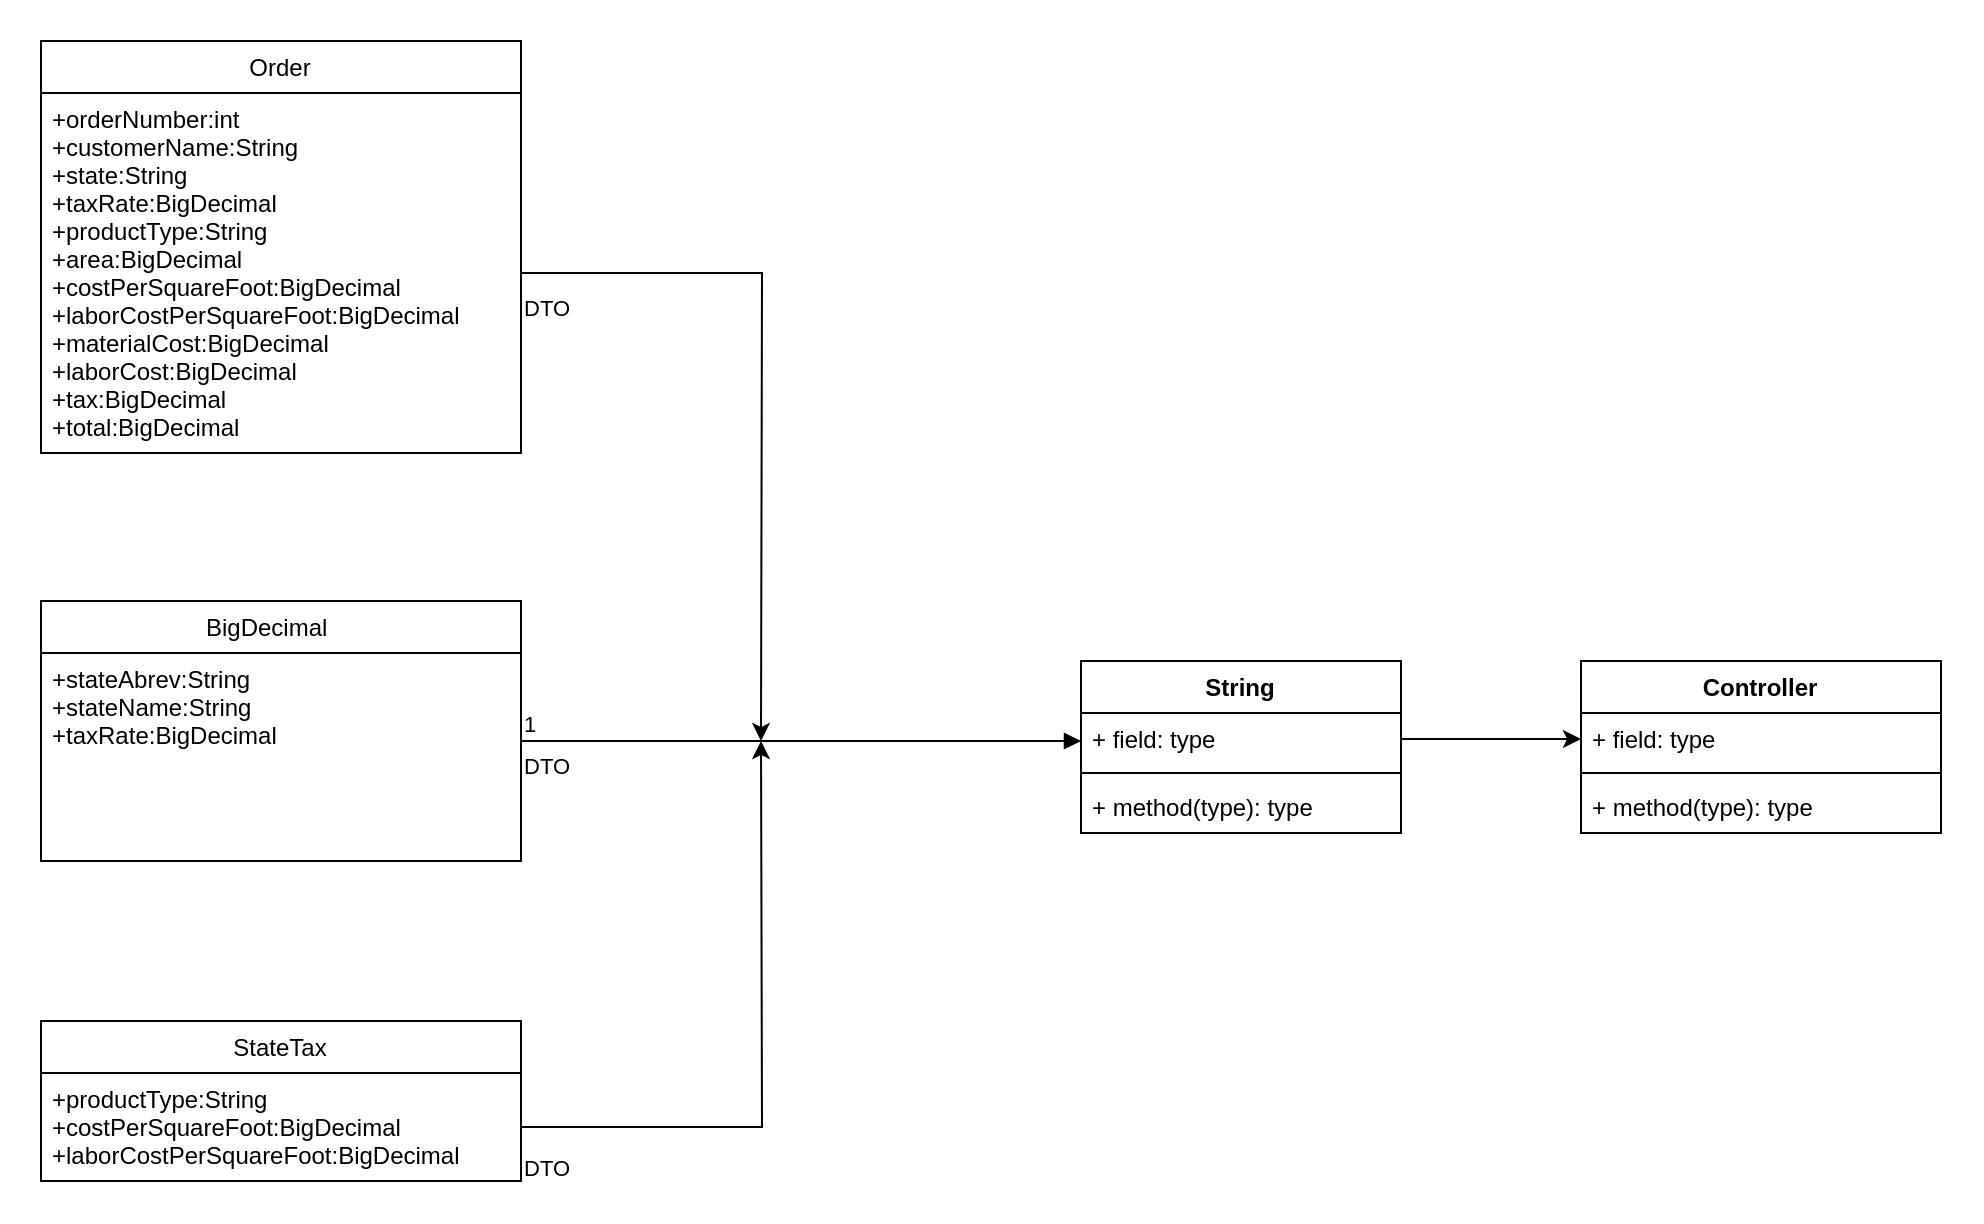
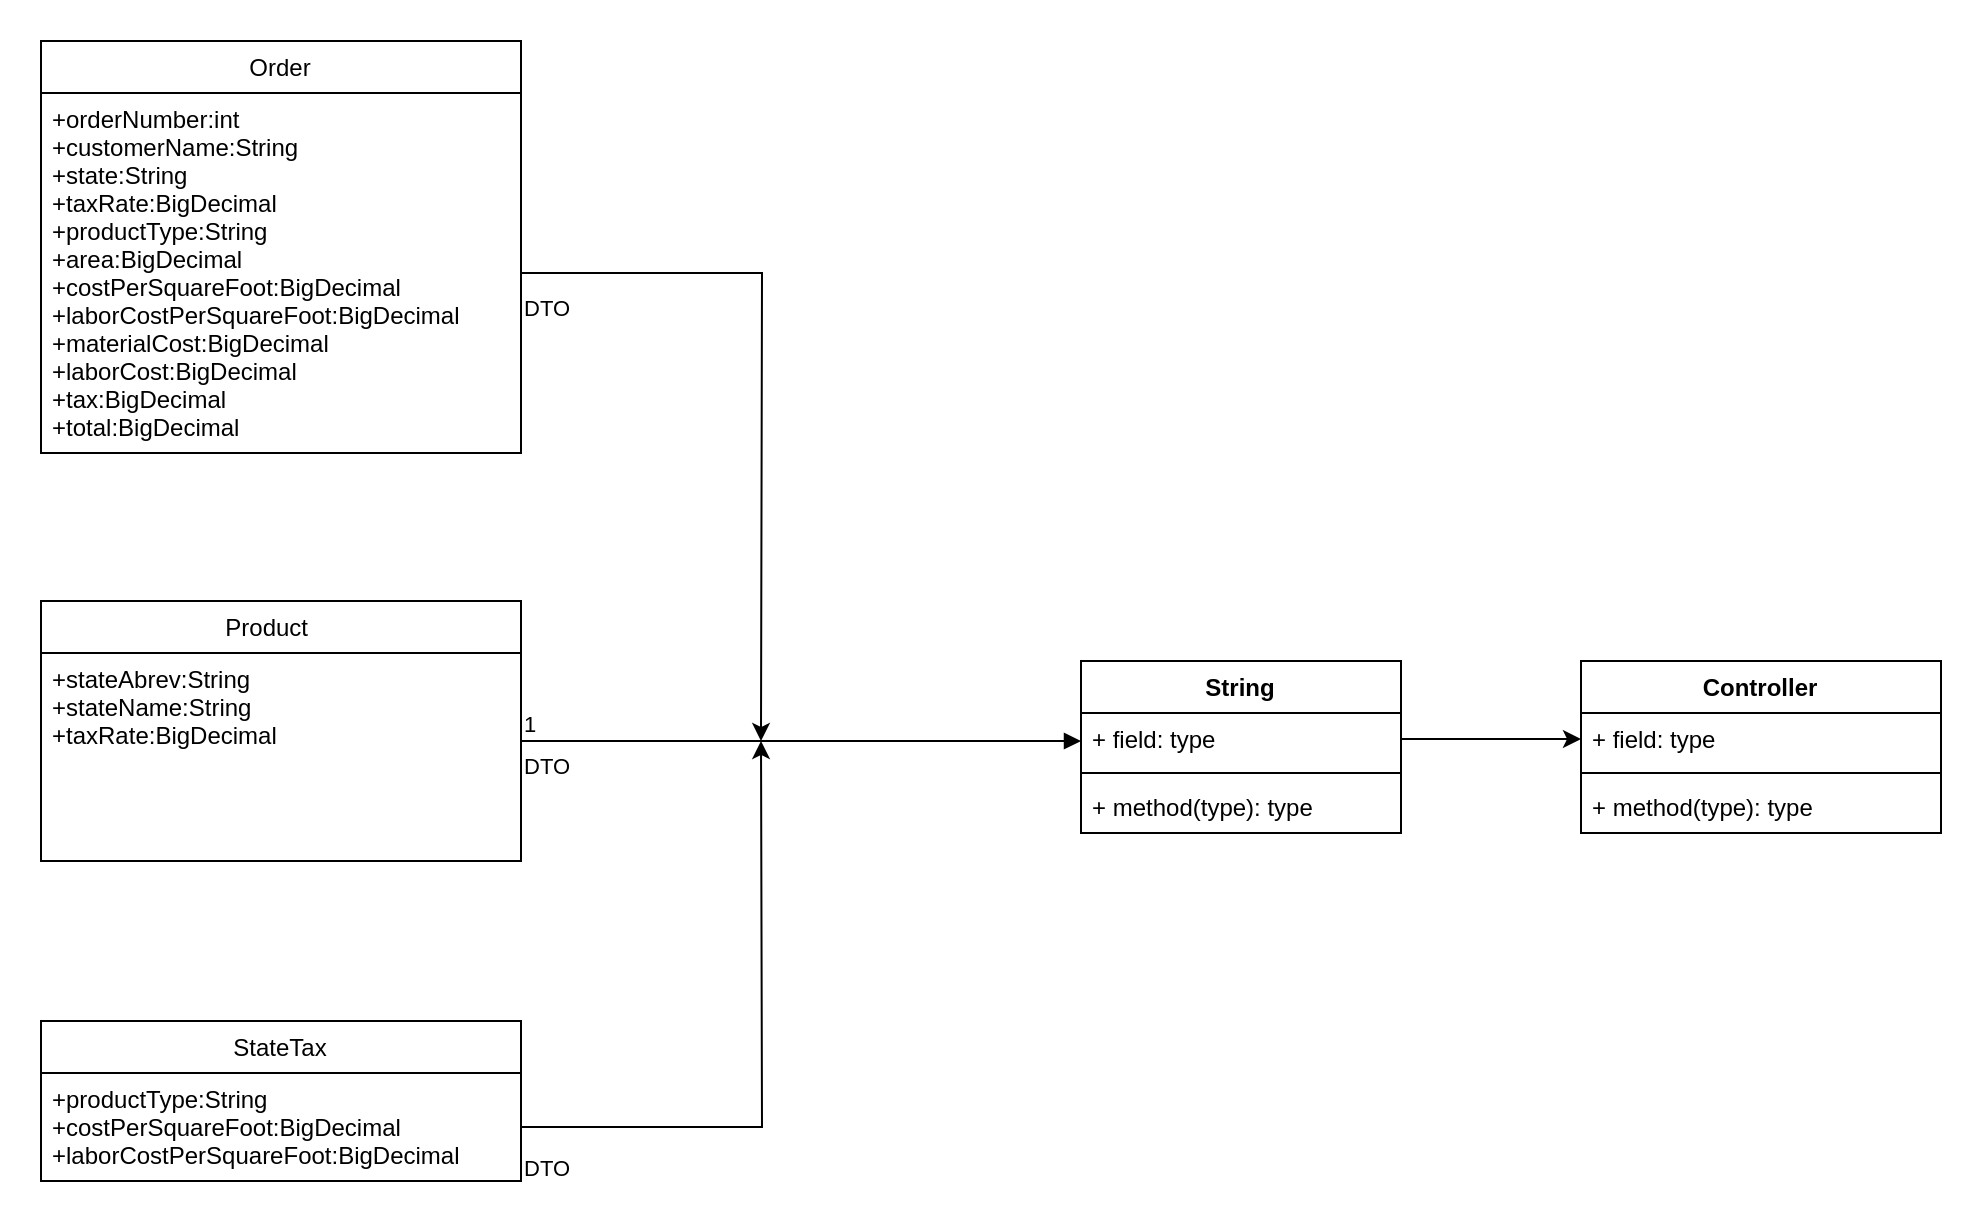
  <mxCell id="0" />
  <mxCell id="1" parent="0" />
- <mxCell id="2" value="BigDecimal    " style="swimlane;fontStyle=0;childLayout=stackLayout;horizontal=1;startSize=26;fillColor=none;horizontalStack=0;resizeParent=1;resizeParentMax=0;resizeLast=0;collapsible=1;marginBottom=0;" vertex="1" parent="1"><mxGeometry x="20" y="300" width="240" height="130" as="geometry" /></mxCell>
+ <mxCell id="2" value="Product    " style="swimlane;fontStyle=0;childLayout=stackLayout;horizontal=1;startSize=26;fillColor=none;horizontalStack=0;resizeParent=1;resizeParentMax=0;resizeLast=0;collapsible=1;marginBottom=0;" vertex="1" parent="1"><mxGeometry x="20" y="300" width="240" height="130" as="geometry" /></mxCell>
  <mxCell id="3" value="+stateAbrev:String&#10;+stateName:String&#10;+taxRate:BigDecimal" style="text;strokeColor=none;fillColor=none;align=left;verticalAlign=top;spacingLeft=4;spacingRight=4;overflow=hidden;rotatable=0;points=[[0,0.5],[1,0.5]];portConstraint=eastwest;" vertex="1" parent="2"><mxGeometry y="26" width="240" height="104" as="geometry" /></mxCell>
  <mxCell id="4" value="Order" style="swimlane;fontStyle=0;childLayout=stackLayout;horizontal=1;startSize=26;fillColor=none;horizontalStack=0;resizeParent=1;resizeParentMax=0;resizeLast=0;collapsible=1;marginBottom=0;" vertex="1" parent="1"><mxGeometry x="20" y="20" width="240" height="206" as="geometry" /></mxCell>
  <mxCell id="5" value="+orderNumber:int&#10;+customerName:String&#10;+state:String&#10;+taxRate:BigDecimal&#10;+productType:String&#10;+area:BigDecimal&#10;+costPerSquareFoot:BigDecimal&#10;+laborCostPerSquareFoot:BigDecimal&#10;+materialCost:BigDecimal&#10;+laborCost:BigDecimal&#10;+tax:BigDecimal&#10;+total:BigDecimal&#10;" style="text;strokeColor=none;fillColor=none;align=left;verticalAlign=top;spacingLeft=4;spacingRight=4;overflow=hidden;rotatable=0;points=[[0,0.5],[1,0.5]];portConstraint=eastwest;" vertex="1" parent="4"><mxGeometry y="26" width="240" height="180" as="geometry" /></mxCell>
  <mxCell id="6" value="StateTax" style="swimlane;fontStyle=0;childLayout=stackLayout;horizontal=1;startSize=26;fillColor=none;horizontalStack=0;resizeParent=1;resizeParentMax=0;resizeLast=0;collapsible=1;marginBottom=0;" vertex="1" parent="1"><mxGeometry x="20" y="510" width="240" height="80" as="geometry" /></mxCell>
  <mxCell id="7" value="+productType:String&#10;+costPerSquareFoot:BigDecimal&#10;+laborCostPerSquareFoot:BigDecimal" style="text;strokeColor=none;fillColor=none;align=left;verticalAlign=top;spacingLeft=4;spacingRight=4;overflow=hidden;rotatable=0;points=[[0,0.5],[1,0.5]];portConstraint=eastwest;" vertex="1" parent="6"><mxGeometry y="26" width="240" height="54" as="geometry" /></mxCell>
  <mxCell id="8" value="DTO" style="endArrow=block;endFill=1;html=1;edgeStyle=orthogonalEdgeStyle;align=left;verticalAlign=top;rounded=0;" edge="1" parent="1"><mxGeometry x="-1" relative="1" as="geometry"><mxPoint x="260" y="370" as="sourcePoint" /><mxPoint x="540" y="370" as="targetPoint" /></mxGeometry></mxCell>
  <mxCell id="9" value="1" style="edgeLabel;resizable=0;html=1;align=left;verticalAlign=bottom;" connectable="0" vertex="1" parent="8"><mxGeometry x="-1" relative="1" as="geometry" /></mxCell>
  <mxCell id="10" style="edgeStyle=orthogonalEdgeStyle;rounded=0;orthogonalLoop=1;jettySize=auto;html=1;exitX=1;exitY=0.5;exitDx=0;exitDy=0;" edge="1" parent="1" source="5"><mxGeometry relative="1" as="geometry"><mxPoint x="380" y="370" as="targetPoint" /></mxGeometry></mxCell>
  <mxCell id="11" style="edgeStyle=orthogonalEdgeStyle;rounded=0;orthogonalLoop=1;jettySize=auto;html=1;exitX=1;exitY=0.5;exitDx=0;exitDy=0;" edge="1" parent="1" source="7"><mxGeometry relative="1" as="geometry"><mxPoint x="380" y="370" as="targetPoint" /></mxGeometry></mxCell>
  <mxCell id="12" value="String" style="swimlane;fontStyle=1;align=center;verticalAlign=top;childLayout=stackLayout;horizontal=1;startSize=26;horizontalStack=0;resizeParent=1;resizeParentMax=0;resizeLast=0;collapsible=1;marginBottom=0;" vertex="1" parent="1"><mxGeometry x="540" y="330" width="160" height="86" as="geometry" /></mxCell>
  <mxCell id="13" value="+ field: type" style="text;strokeColor=none;fillColor=none;align=left;verticalAlign=top;spacingLeft=4;spacingRight=4;overflow=hidden;rotatable=0;points=[[0,0.5],[1,0.5]];portConstraint=eastwest;" vertex="1" parent="12"><mxGeometry y="26" width="160" height="26" as="geometry" /></mxCell>
  <mxCell id="14" value="" style="line;strokeWidth=1;fillColor=none;align=left;verticalAlign=middle;spacingTop=-1;spacingLeft=3;spacingRight=3;rotatable=0;labelPosition=right;points=[];portConstraint=eastwest;" vertex="1" parent="12"><mxGeometry y="52" width="160" height="8" as="geometry" /></mxCell>
  <mxCell id="15" value="+ method(type): type" style="text;strokeColor=none;fillColor=none;align=left;verticalAlign=top;spacingLeft=4;spacingRight=4;overflow=hidden;rotatable=0;points=[[0,0.5],[1,0.5]];portConstraint=eastwest;" vertex="1" parent="12"><mxGeometry y="60" width="160" height="26" as="geometry" /></mxCell>
  <mxCell id="16" value="Controller" style="swimlane;fontStyle=1;align=center;verticalAlign=top;childLayout=stackLayout;horizontal=1;startSize=26;horizontalStack=0;resizeParent=1;resizeParentMax=0;resizeLast=0;collapsible=1;marginBottom=0;" vertex="1" parent="1"><mxGeometry x="790" y="330" width="180" height="86" as="geometry" /></mxCell>
  <mxCell id="17" value="+ field: type" style="text;strokeColor=none;fillColor=none;align=left;verticalAlign=top;spacingLeft=4;spacingRight=4;overflow=hidden;rotatable=0;points=[[0,0.5],[1,0.5]];portConstraint=eastwest;" vertex="1" parent="16"><mxGeometry y="26" width="180" height="26" as="geometry" /></mxCell>
  <mxCell id="18" value="" style="line;strokeWidth=1;fillColor=none;align=left;verticalAlign=middle;spacingTop=-1;spacingLeft=3;spacingRight=3;rotatable=0;labelPosition=right;points=[];portConstraint=eastwest;" vertex="1" parent="16"><mxGeometry y="52" width="180" height="8" as="geometry" /></mxCell>
  <mxCell id="19" value="+ method(type): type" style="text;strokeColor=none;fillColor=none;align=left;verticalAlign=top;spacingLeft=4;spacingRight=4;overflow=hidden;rotatable=0;points=[[0,0.5],[1,0.5]];portConstraint=eastwest;" vertex="1" parent="16"><mxGeometry y="60" width="180" height="26" as="geometry" /></mxCell>
  <mxCell id="20" style="edgeStyle=orthogonalEdgeStyle;rounded=0;orthogonalLoop=1;jettySize=auto;html=1;exitX=1;exitY=0.5;exitDx=0;exitDy=0;" edge="1" parent="1" source="13" target="17"><mxGeometry relative="1" as="geometry" /></mxCell>
  <mxCell id="21" value="&lt;span style=&quot;color: rgb(0, 0, 0); font-family: helvetica; font-size: 11px; font-style: normal; font-weight: 400; letter-spacing: normal; text-align: left; text-indent: 0px; text-transform: none; word-spacing: 0px; background-color: rgb(255, 255, 255); display: inline; float: none;&quot;&gt;DTO&lt;/span&gt;" style="text;whiteSpace=wrap;html=1;" vertex="1" parent="1"><mxGeometry x="260" y="140" width="50" height="30" as="geometry" /></mxCell>
  <mxCell id="22" value="&lt;span style=&quot;color: rgb(0, 0, 0); font-family: helvetica; font-size: 11px; font-style: normal; font-weight: 400; letter-spacing: normal; text-align: left; text-indent: 0px; text-transform: none; word-spacing: 0px; background-color: rgb(255, 255, 255); display: inline; float: none;&quot;&gt;DTO&lt;/span&gt;" style="text;whiteSpace=wrap;html=1;" vertex="1" parent="1"><mxGeometry x="260" y="570" width="20" height="20" as="geometry" /></mxCell>
